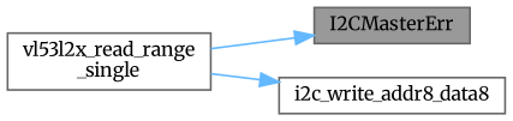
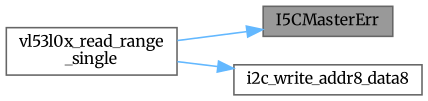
  digraph {
    fontname=Merriweather
    rankdir=RL
    node [color=grey40 fillcolor=white fontname=Merriweather fontsize=10 shape=box style=filled]
    edge [color=steelblue1 dir=back fontname=Merriweather fontsize=10 labelfontname=Helvetica labelfontsize=10 style=solid]
-   n1 [color=gray40 fillcolor=grey60 fontcolor=black height=0.2 label=I2CMasterErr width=0.4]
-   n2 [height=0.2 label="vl53l2x_read_range\l_single" width=0.4]
+   n1 [color=gray40 fillcolor=grey60 fontcolor=black height=0.2 label=I5CMasterErr width=0.4]
+   n2 [height=0.2 label="vl53l0x_read_range\l_single" width=0.4]
    n3 [height=0.2 label=i2c_write_addr8_data8 width=0.4]
    n1 -> n2
    n3 -> n2
  }
